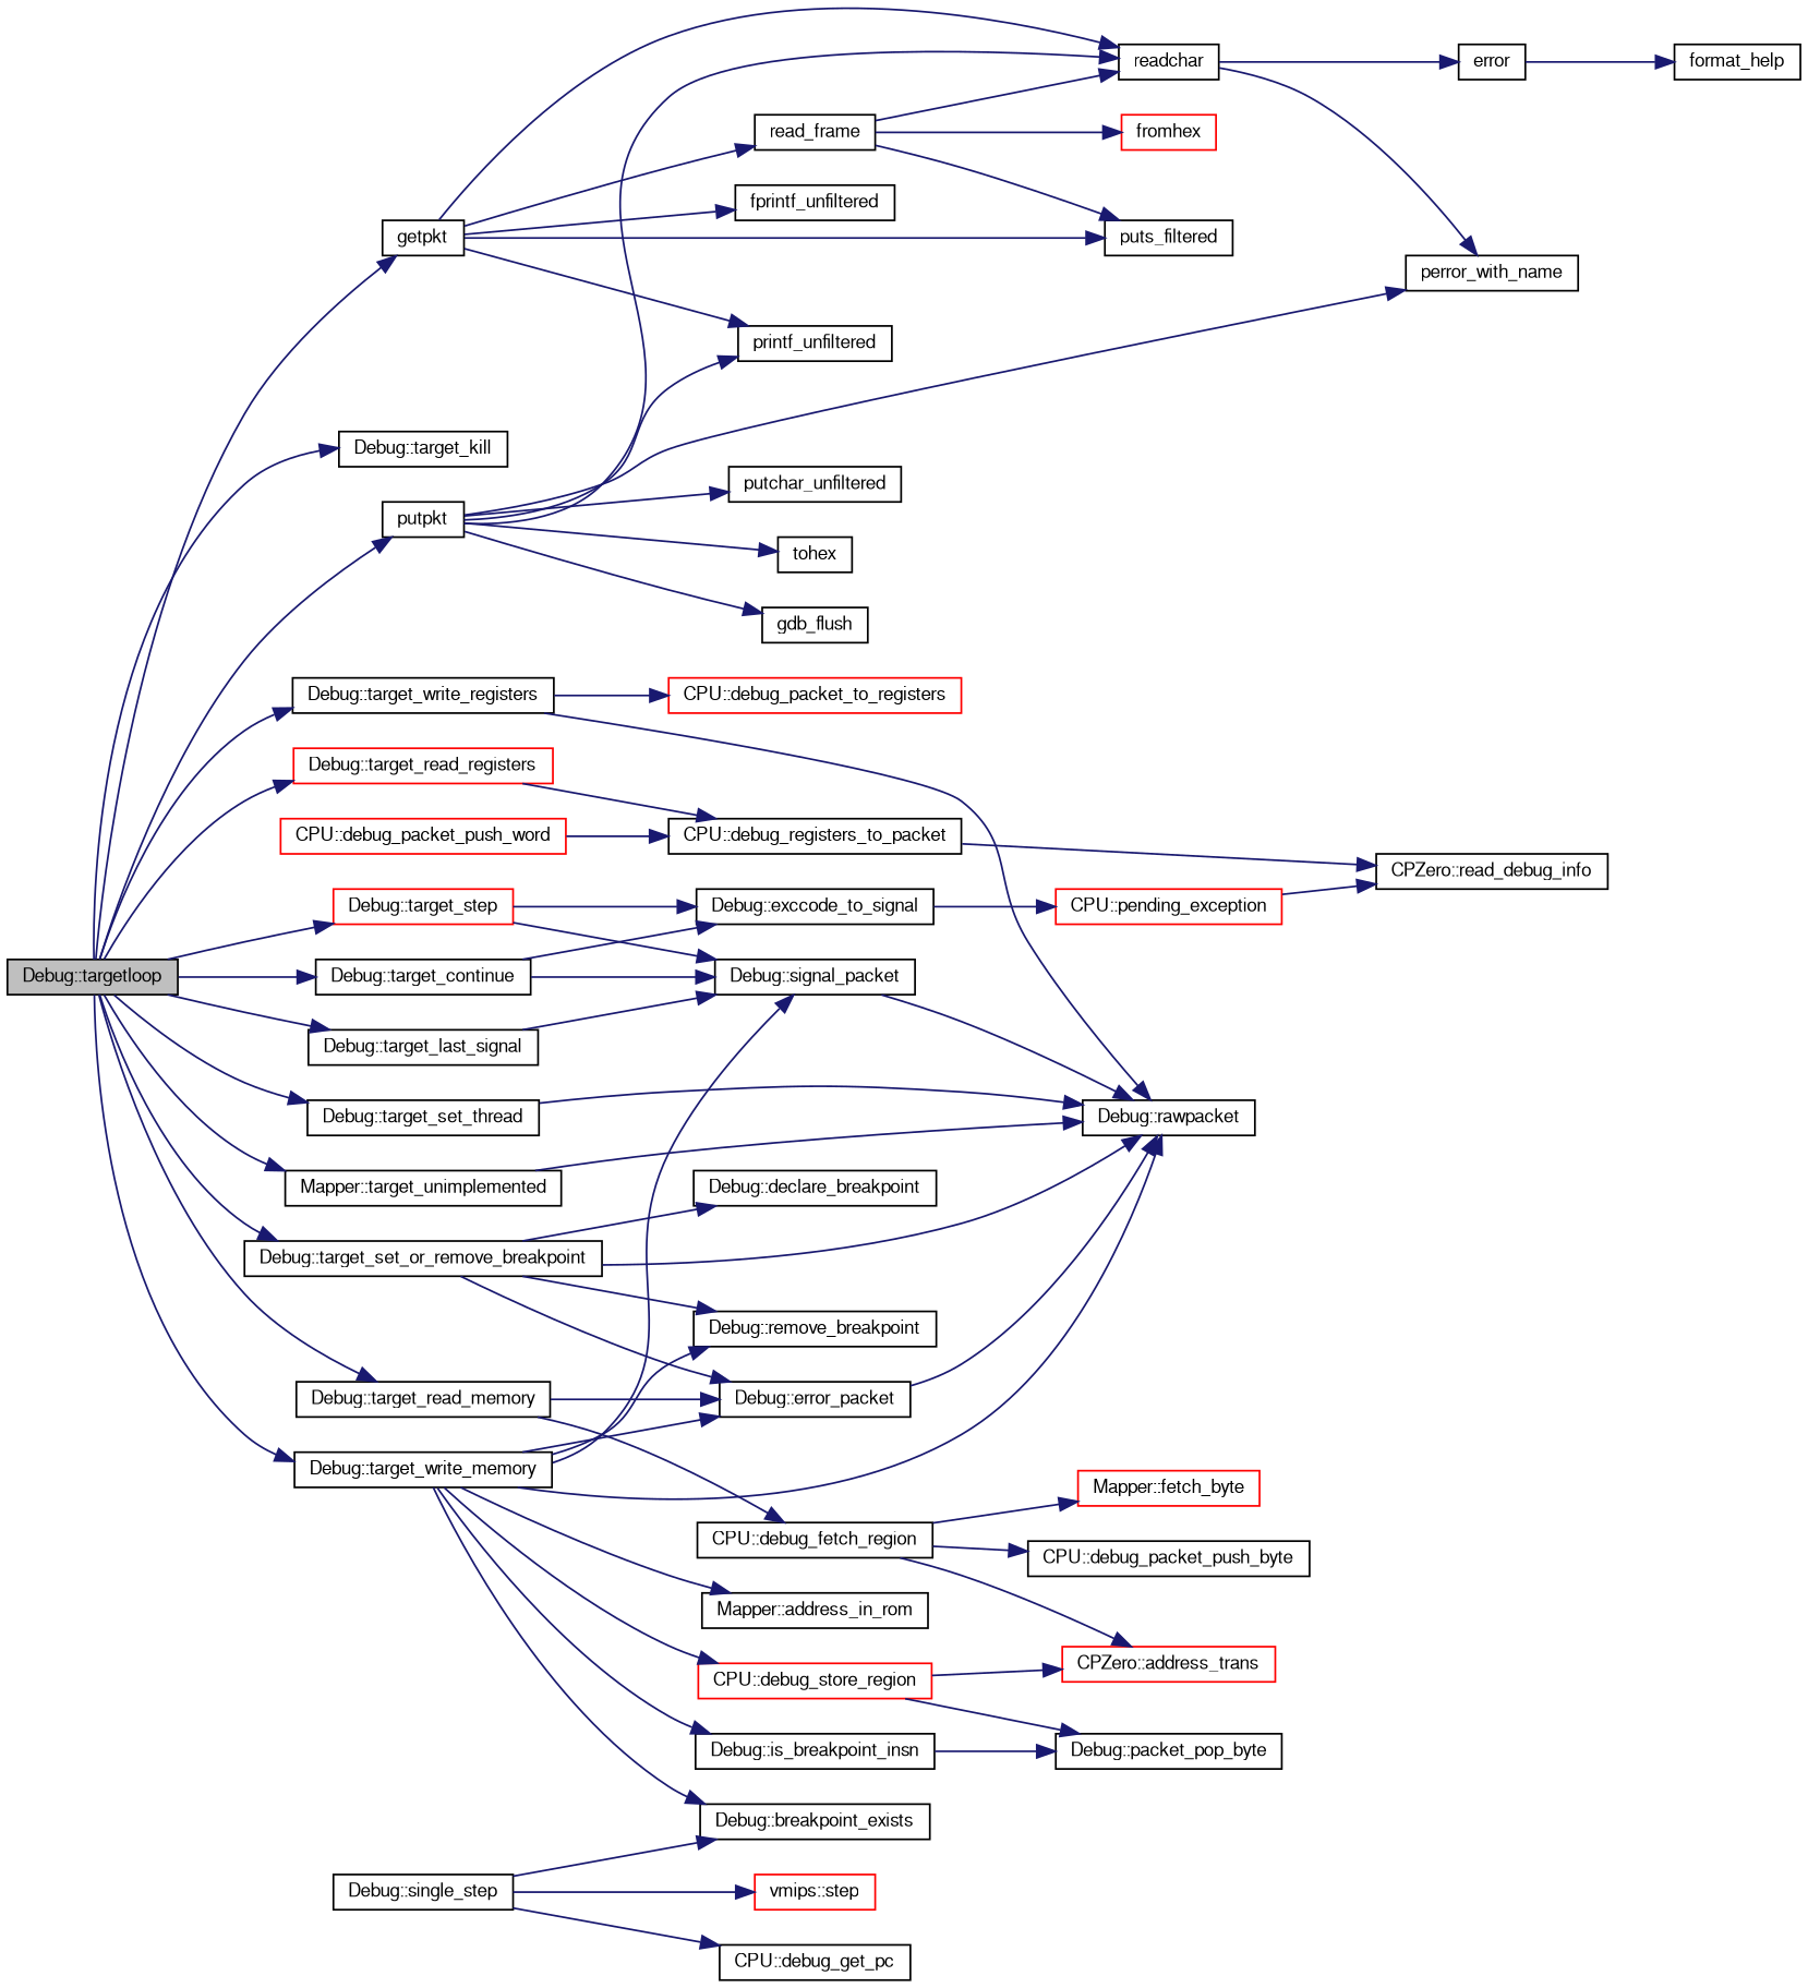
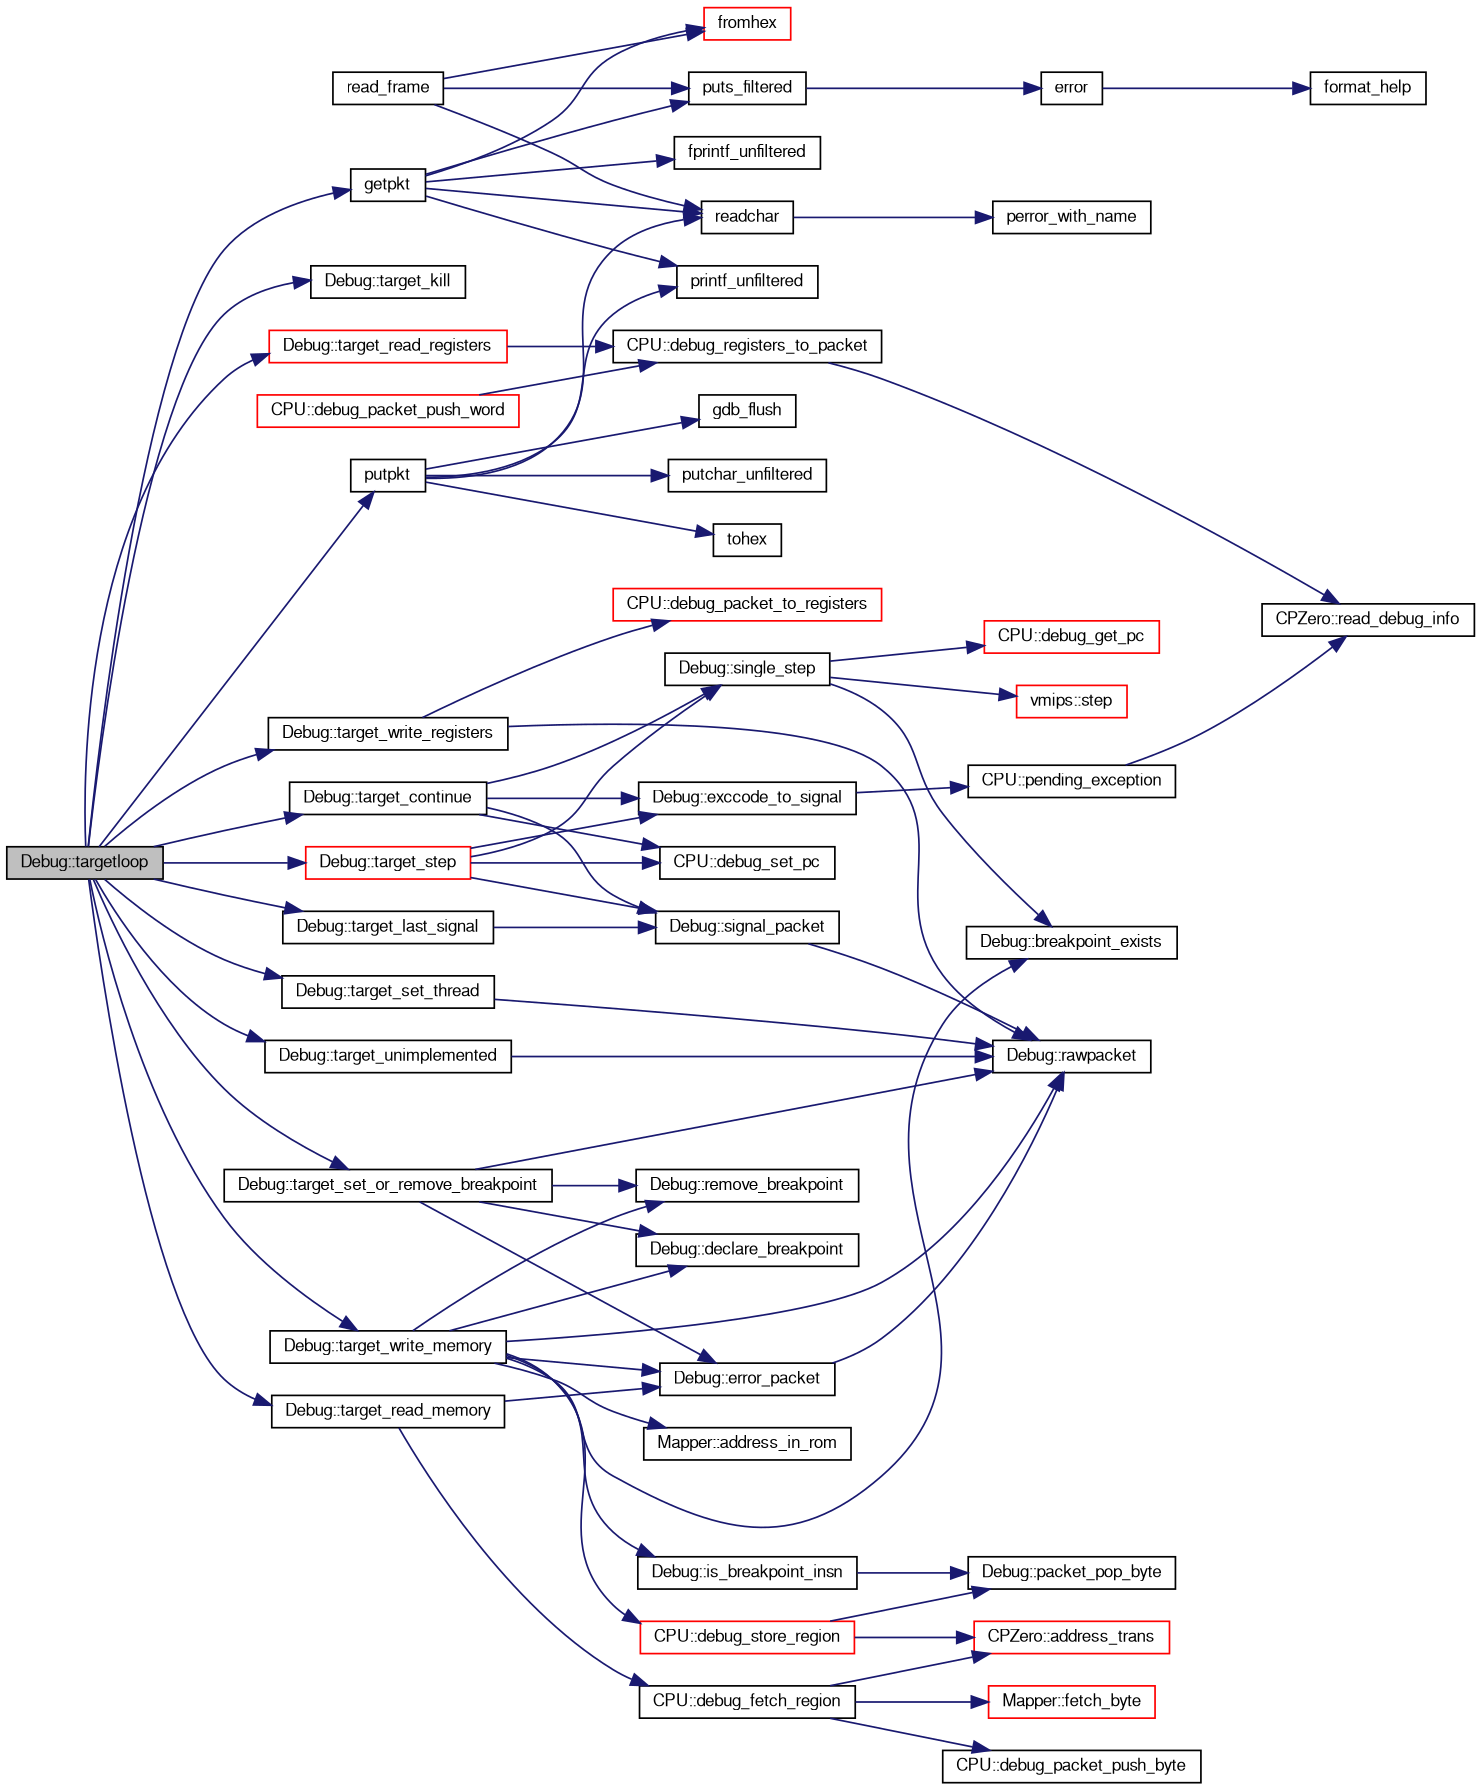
  digraph {
    rankdir=LR
    node [color=black fillcolor=white fontname=FreeSans fontsize=10 shape=record style=filled]
    edge [color=midnightblue fontname=FreeSans fontsize=10 labelfontname=FreeSans labelfontsize=10 style=solid]
    n1 [fillcolor=grey75 fontcolor=black height=0.2 label="Debug::targetloop" width=0.4]
    n2 [height=0.2 label=getpkt width=0.4]
    n3 [height=0.2 label=putpkt width=0.4]
    n4 [height=0.2 label="Debug::target_continue" width=0.4]
    n5 [height=0.2 label="Debug::target_kill" width=0.4]
    n6 [height=0.2 label="Debug::target_last_signal" width=0.4]
    n7 [height=0.2 label="Debug::target_read_memory" width=0.4]
    n8 [color=red height=0.2 label="Debug::target_read_registers" width=0.4]
    n9 [height=0.2 label="Debug::target_set_or_remove_breakpoint" width=0.4]
    n10 [height=0.2 label="Debug::target_set_thread" width=0.4]
    n11 [color=red height=0.2 label="Debug::target_step" width=0.4]
-   n12 [height=0.2 label="Mapper::target_unimplemented" width=0.4]
+   n12 [height=0.2 label="Debug::target_unimplemented" width=0.4]
    n13 [height=0.2 label="Debug::target_write_memory" width=0.4]
    n14 [height=0.2 label="Debug::target_write_registers" width=0.4]
    n15 [height=0.2 label=fprintf_unfiltered width=0.4]
    n16 [height=0.2 label=printf_unfiltered width=0.4]
    n17 [height=0.2 label=puts_filtered width=0.4]
    n18 [height=0.2 label=read_frame width=0.4]
    n19 [height=0.2 label=readchar width=0.4]
    n20 [height=0.2 label=perror_with_name width=0.4]
    n21 [height=0.2 label=gdb_flush width=0.4]
    n22 [height=0.2 label=putchar_unfiltered width=0.4]
    n23 [height=0.2 label=tohex width=0.4]
+   n24 [height=0.2 label="CPU::debug_set_pc" width=0.4]
    n25 [height=0.2 label="Debug::exccode_to_signal" width=0.4]
    n26 [height=0.2 label="Debug::signal_packet" width=0.4]
    n27 [height=0.2 label="Debug::single_step" width=0.4]
    n28 [height=0.2 label="CPU::debug_fetch_region" width=0.4]
    n29 [height=0.2 label="Debug::error_packet" width=0.4]
    n30 [height=0.2 label="CPU::debug_registers_to_packet" width=0.4]
    n31 [height=0.2 label="Debug::rawpacket" width=0.4]
    n32 [height=0.2 label="Debug::declare_breakpoint" width=0.4]
    n33 [height=0.2 label="Debug::remove_breakpoint" width=0.4]
    n34 [height=0.2 label="Debug::breakpoint_exists" width=0.4]
    n35 [height=0.2 label="Mapper::address_in_rom" width=0.4]
    n36 [color=red height=0.2 label="CPU::debug_store_region" width=0.4]
    n37 [height=0.2 label="Debug::is_breakpoint_insn" width=0.4]
    n38 [color=red height=0.2 label="CPU::debug_packet_to_registers" width=0.4]
    n39 [height=0.2 label=error width=0.4]
    n40 [height=0.2 label=format_help width=0.4]
    n41 [color=red height=0.2 label=fromhex width=0.4]
-   n42 [color=red height=0.2 label="CPU::pending_exception" width=0.4]
-   n43 [height=0.2 label="CPU::debug_get_pc" width=0.4]
+   n42 [height=0.2 label="CPU::pending_exception" width=0.4]
+   n43 [color=red height=0.2 label="CPU::debug_get_pc" width=0.4]
    n44 [color=red height=0.2 label="vmips::step" width=0.4]
    n45 [height=0.2 label="CPZero::read_debug_info" width=0.4]
    n46 [color=red height=0.2 label="CPZero::address_trans" width=0.4]
    n47 [height=0.2 label="CPU::debug_packet_push_byte" width=0.4]
    n48 [color=red height=0.2 label="Mapper::fetch_byte" width=0.4]
    n49 [color=red height=0.2 label="CPU::debug_packet_push_word" width=0.4]
    n50 [height=0.2 label="Debug::packet_pop_byte" width=0.4]
    n1 -> n2
    n1 -> n3
    n1 -> n4
    n1 -> n5
    n1 -> n6
    n1 -> n7
    n1 -> n8
    n1 -> n9
    n1 -> n10
    n1 -> n11
    n1 -> n12
    n1 -> n13
    n1 -> n14
    n2 -> n15
    n2 -> n16
    n2 -> n17
-   n2 -> n18
+   n2 -> n41
    n2 -> n19
    n3 -> n16
    n3 -> n19
-   n3 -> n20
    n3 -> n21
    n3 -> n22
    n3 -> n23
+   n4 -> n24
    n4 -> n25
    n4 -> n26
+   n4 -> n27
    n6 -> n26
    n7 -> n28
    n7 -> n29
    n8 -> n30
    n9 -> n29
    n9 -> n31
    n9 -> n32
    n9 -> n33
    n10 -> n31
+   n11 -> n24
    n11 -> n25
    n11 -> n26
+   n11 -> n27
    n12 -> n31
    n13 -> n29
    n13 -> n31
-   n13 -> n26
+   n13 -> n32
    n13 -> n33
    n13 -> n34
    n13 -> n35
    n13 -> n36
    n13 -> n37
    n14 -> n31
    n14 -> n38
    n18 -> n17
    n18 -> n19
    n18 -> n41
    n19 -> n20
-   n19 -> n39
+   n17 -> n39
    n25 -> n42
    n26 -> n31
    n27 -> n34
    n27 -> n43
    n27 -> n44
    n28 -> n46
    n28 -> n47
    n28 -> n48
    n29 -> n31
    n30 -> n45
    n36 -> n46
    n36 -> n50
    n37 -> n50
    n39 -> n40
    n42 -> n45
    n49 -> n30
  }
